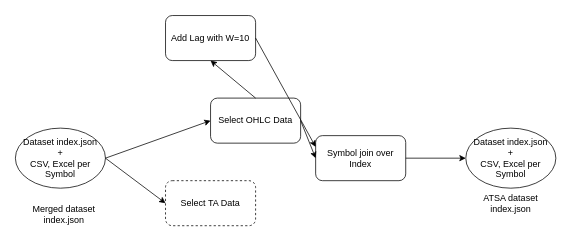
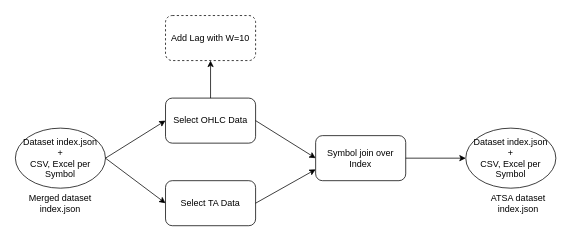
  <mxCell id="0" />
  <mxCell id="1" parent="0" />
  <mxCell id="2" value="Dataset index.json&lt;br&gt;+&lt;br&gt;CSV, Excel per Symbol" style="ellipse;whiteSpace=wrap;html=1;" vertex="1" parent="1"><mxGeometry x="20" y="170" width="120" height="80" as="geometry" /></mxCell>
- <mxCell id="3" value="Merged dataset index.json" style="text;html=1;strokeColor=none;fillColor=none;align=center;verticalAlign=middle;whiteSpace=wrap;rounded=0;" vertex="1" parent="1"><mxGeometry x="30" y="275" width="110" height="20" as="geometry" /></mxCell>
- <mxCell id="4" value="Select OHLC Data" style="rounded=1;whiteSpace=wrap;html=1;" vertex="1" parent="1"><mxGeometry x="280" y="130" width="120" height="60" as="geometry" /></mxCell>
- <mxCell id="5" value="Add Lag with W=10" style="rounded=1;whiteSpace=wrap;html=1;" vertex="1" parent="1"><mxGeometry x="220" y="20" width="120" height="60" as="geometry" /></mxCell>
+ <mxCell id="3" value="Merged dataset index.json" style="text;html=1;strokeColor=none;fillColor=none;align=center;verticalAlign=middle;whiteSpace=wrap;rounded=0;" vertex="1" parent="1"><mxGeometry x="25" y="260" width="110" height="20" as="geometry" /></mxCell>
+ <mxCell id="4" value="Select OHLC Data" style="rounded=1;whiteSpace=wrap;html=1;" vertex="1" parent="1"><mxGeometry x="220" y="130" width="120" height="60" as="geometry" /></mxCell>
+ <mxCell id="5" value="Add Lag with W=10" style="rounded=1;whiteSpace=wrap;html=1;dashed=1;" vertex="1" parent="1"><mxGeometry x="220" y="20" width="120" height="60" as="geometry" /></mxCell>
  <mxCell id="6" value="" style="endArrow=classic;html=1;exitX=0.5;exitY=0;exitDx=0;exitDy=0;entryX=0.5;entryY=1;entryDx=0;entryDy=0;" edge="1" parent="1" source="4" target="5"><mxGeometry width="50" height="50" relative="1" as="geometry"><mxPoint x="430" y="220" as="sourcePoint" /><mxPoint x="480" y="170" as="targetPoint" /></mxGeometry></mxCell>
  <mxCell id="7" value="" style="endArrow=classic;html=1;exitX=1;exitY=0.5;exitDx=0;exitDy=0;entryX=0;entryY=0.5;entryDx=0;entryDy=0;" edge="1" parent="1" source="2" target="4"><mxGeometry width="50" height="50" relative="1" as="geometry"><mxPoint x="290" y="110" as="sourcePoint" /><mxPoint x="170" y="110" as="targetPoint" /></mxGeometry></mxCell>
- <mxCell id="8" value="Select TA Data" style="rounded=1;whiteSpace=wrap;html=1;dashed=1;" vertex="1" parent="1"><mxGeometry x="220" y="240" width="120" height="60" as="geometry" /></mxCell>
+ <mxCell id="8" value="Select TA Data" style="rounded=1;whiteSpace=wrap;html=1;" vertex="1" parent="1"><mxGeometry x="220" y="240" width="120" height="60" as="geometry" /></mxCell>
  <mxCell id="9" value="" style="endArrow=classic;html=1;exitX=1;exitY=0.5;exitDx=0;exitDy=0;entryX=0;entryY=0.5;entryDx=0;entryDy=0;" edge="1" parent="1" source="2" target="8"><mxGeometry width="50" height="50" relative="1" as="geometry"><mxPoint x="150" y="220" as="sourcePoint" /><mxPoint x="230" y="140" as="targetPoint" /></mxGeometry></mxCell>
  <mxCell id="10" value="Symbol join over Index" style="rounded=1;whiteSpace=wrap;html=1;" vertex="1" parent="1"><mxGeometry x="420" y="180" width="120" height="60" as="geometry" /></mxCell>
- <mxCell id="11" value="" style="endArrow=classic;html=1;exitX=1;exitY=0.5;exitDx=0;exitDy=0;entryX=0;entryY=0.25;entryDx=0;entryDy=0;" edge="1" parent="1" source="5" target="10"><mxGeometry width="50" height="50" relative="1" as="geometry"><mxPoint x="430" y="190" as="sourcePoint" /><mxPoint x="480" y="140" as="targetPoint" /></mxGeometry></mxCell>
  <mxCell id="12" value="" style="endArrow=classic;html=1;exitX=1;exitY=0.5;exitDx=0;exitDy=0;entryX=0;entryY=0.5;entryDx=0;entryDy=0;" edge="1" parent="1" source="4" target="10"><mxGeometry width="50" height="50" relative="1" as="geometry"><mxPoint x="430" y="190" as="sourcePoint" /><mxPoint x="480" y="140" as="targetPoint" /></mxGeometry></mxCell>
+ <mxCell id="13" value="" style="endArrow=classic;html=1;exitX=1;exitY=0.5;exitDx=0;exitDy=0;entryX=0;entryY=0.75;entryDx=0;entryDy=0;" edge="1" parent="1" source="8" target="10"><mxGeometry width="50" height="50" relative="1" as="geometry"><mxPoint x="430" y="190" as="sourcePoint" /><mxPoint x="480" y="140" as="targetPoint" /></mxGeometry></mxCell>
  <mxCell id="14" value="Dataset index.json&lt;br&gt;+&lt;br&gt;CSV, Excel per Symbol" style="ellipse;whiteSpace=wrap;html=1;" vertex="1" parent="1"><mxGeometry x="620" y="170" width="120" height="80" as="geometry" /></mxCell>
- <mxCell id="15" value="ATSA dataset index.json" style="text;html=1;strokeColor=none;fillColor=none;align=center;verticalAlign=middle;whiteSpace=wrap;rounded=0;" vertex="1" parent="1"><mxGeometry x="625" y="260" width="110" height="20" as="geometry" /></mxCell>
+ <mxCell id="15" value="ATSA dataset index.json" style="text;html=1;strokeColor=none;fillColor=none;align=center;verticalAlign=middle;whiteSpace=wrap;rounded=0;" vertex="1" parent="1"><mxGeometry x="635" y="260" width="110" height="20" as="geometry" /></mxCell>
  <mxCell id="16" value="" style="endArrow=classic;html=1;exitX=1;exitY=0.5;exitDx=0;exitDy=0;entryX=0;entryY=0.5;entryDx=0;entryDy=0;" edge="1" parent="1" source="10" target="14"><mxGeometry width="50" height="50" relative="1" as="geometry"><mxPoint x="350" y="280" as="sourcePoint" /><mxPoint x="430" y="235" as="targetPoint" /></mxGeometry></mxCell>
